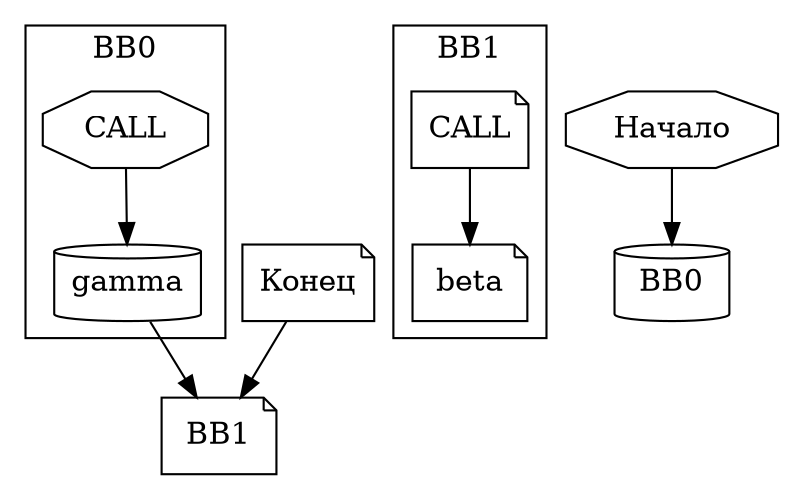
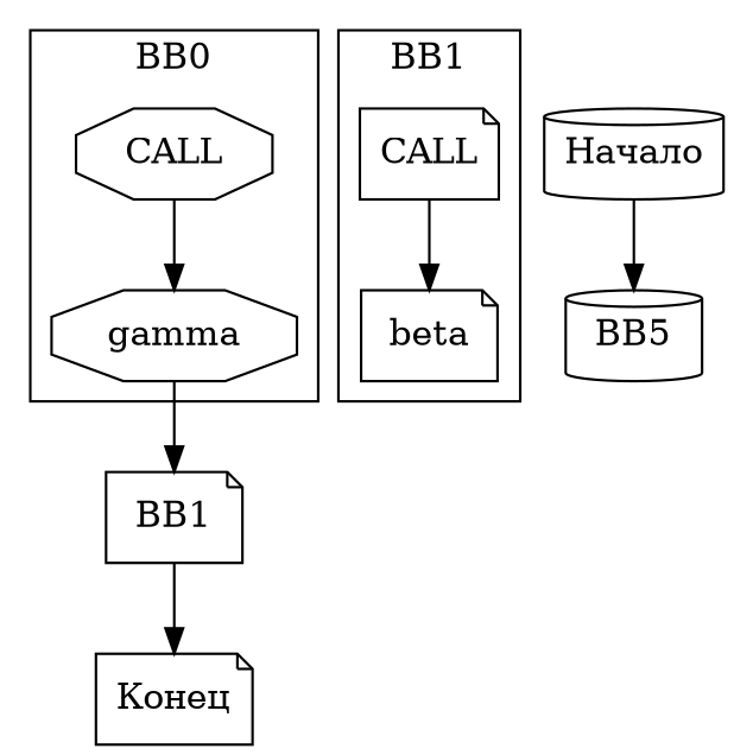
  digraph {
    rankdir=TB
    node [shape=note]
    n1 [label=CALL shape=octagon]
-   n2 [label=gamma shape=cylinder]
+   n2 [label=gamma shape=octagon]
    n3 [label=CALL]
    n4 [label=beta]
    n5 [label=BB1]
-   n6 [label="Начало" shape=octagon]
-   n7 [label=BB0 shape=cylinder]
+   n6 [label="Начало" shape=cylinder]
+   n7 [label=BB5 shape=cylinder]
    n8 [label="Конец"]
    subgraph cluster_1 {
      label=BB0
      n1
      n2
    }
    subgraph cluster_2 {
      label=BB1
      n3
      n4
    }
    n1 -> n2
    n2 -> n5
    n3 -> n4
-   n8 -> n5
+   n5 -> n8
    n6 -> n7
  }
